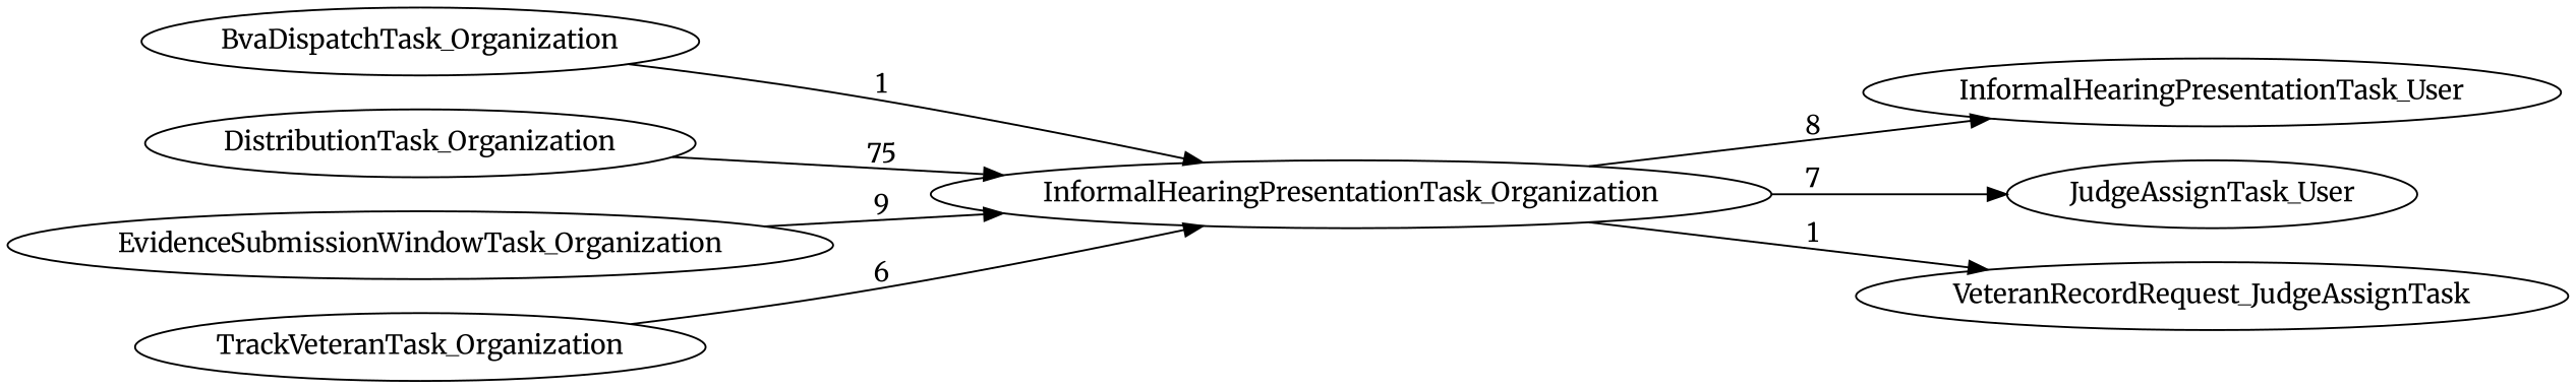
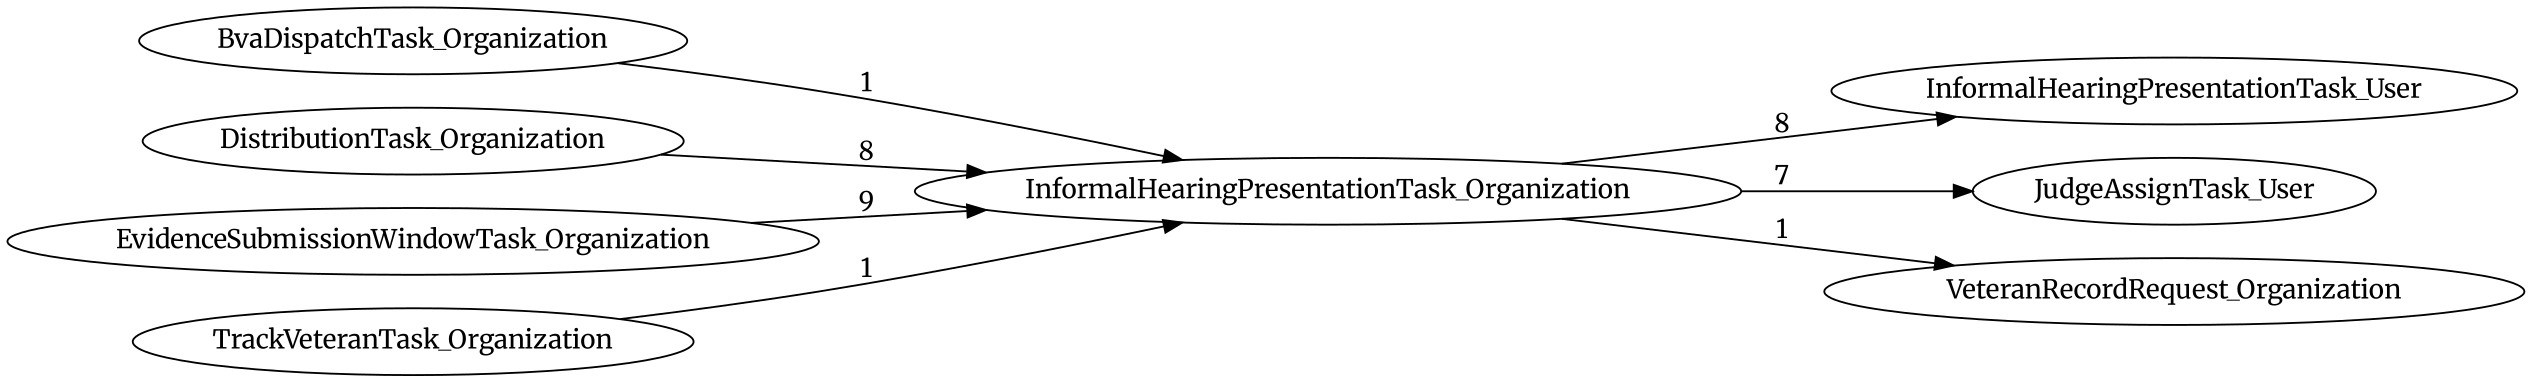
  digraph {
    fontname=Merriweather
    rankdir=LR
    node [fontname=Merriweather]
    edge [fontname=Merriweather]
    InformalHearingPresentationTask_Organization
    InformalHearingPresentationTask_User
    JudgeAssignTask_User
-   VeteranRecordRequest_Organization [label=VeteranRecordRequest_JudgeAssignTask]
+   VeteranRecordRequest_Organization
    BvaDispatchTask_Organization
    DistributionTask_Organization
    EvidenceSubmissionWindowTask_Organization
    TrackVeteranTask_Organization
    InformalHearingPresentationTask_Organization -> InformalHearingPresentationTask_User [label=8]
    InformalHearingPresentationTask_Organization -> JudgeAssignTask_User [label=7]
    InformalHearingPresentationTask_Organization -> VeteranRecordRequest_Organization [label=1]
    BvaDispatchTask_Organization -> InformalHearingPresentationTask_Organization [label=1]
-   DistributionTask_Organization -> InformalHearingPresentationTask_Organization [label=75]
+   DistributionTask_Organization -> InformalHearingPresentationTask_Organization [label=8]
    EvidenceSubmissionWindowTask_Organization -> InformalHearingPresentationTask_Organization [label=9]
-   TrackVeteranTask_Organization -> InformalHearingPresentationTask_Organization [label=6]
+   TrackVeteranTask_Organization -> InformalHearingPresentationTask_Organization [label=1]
  }
